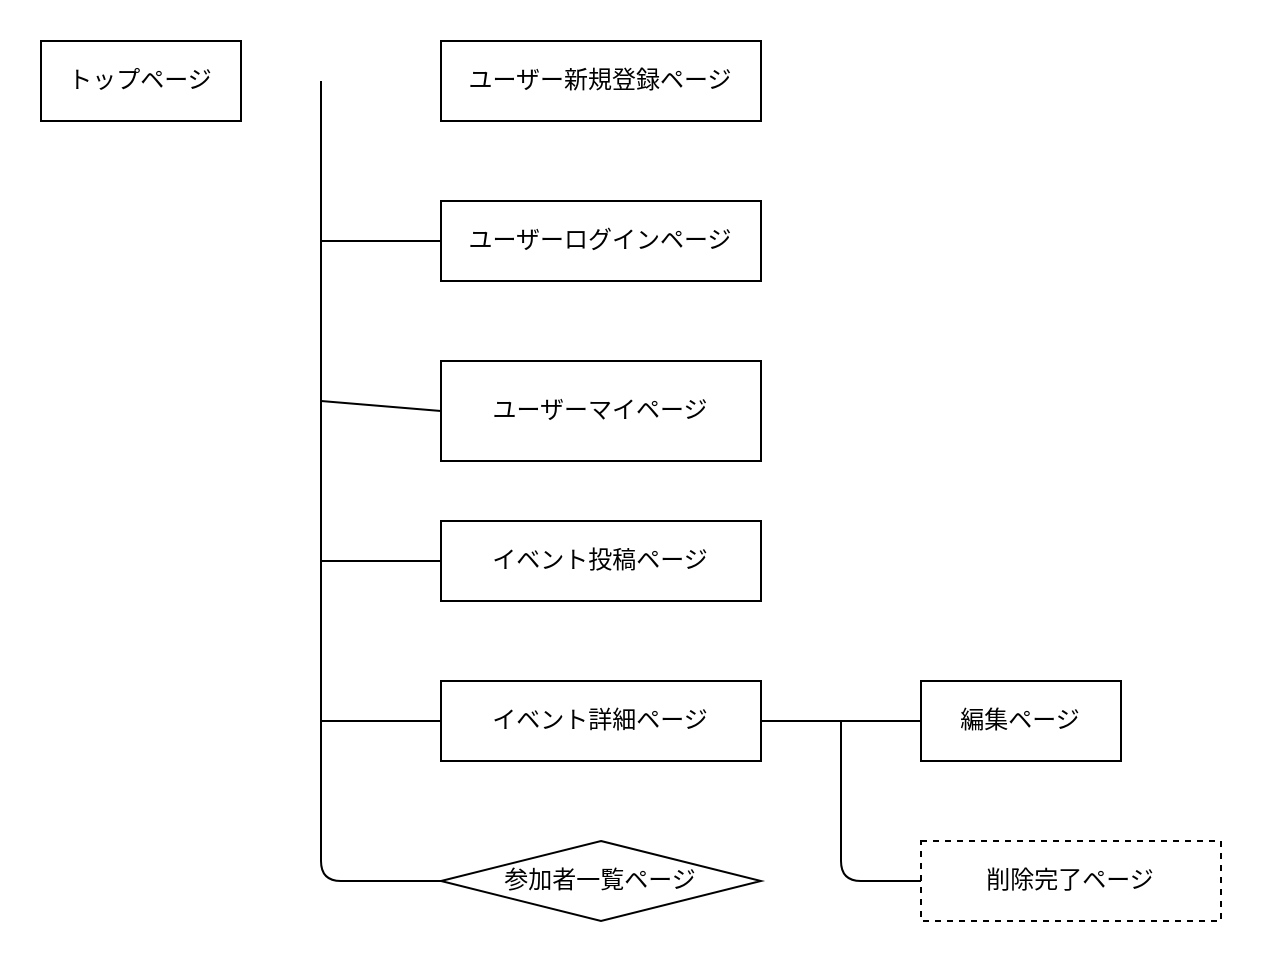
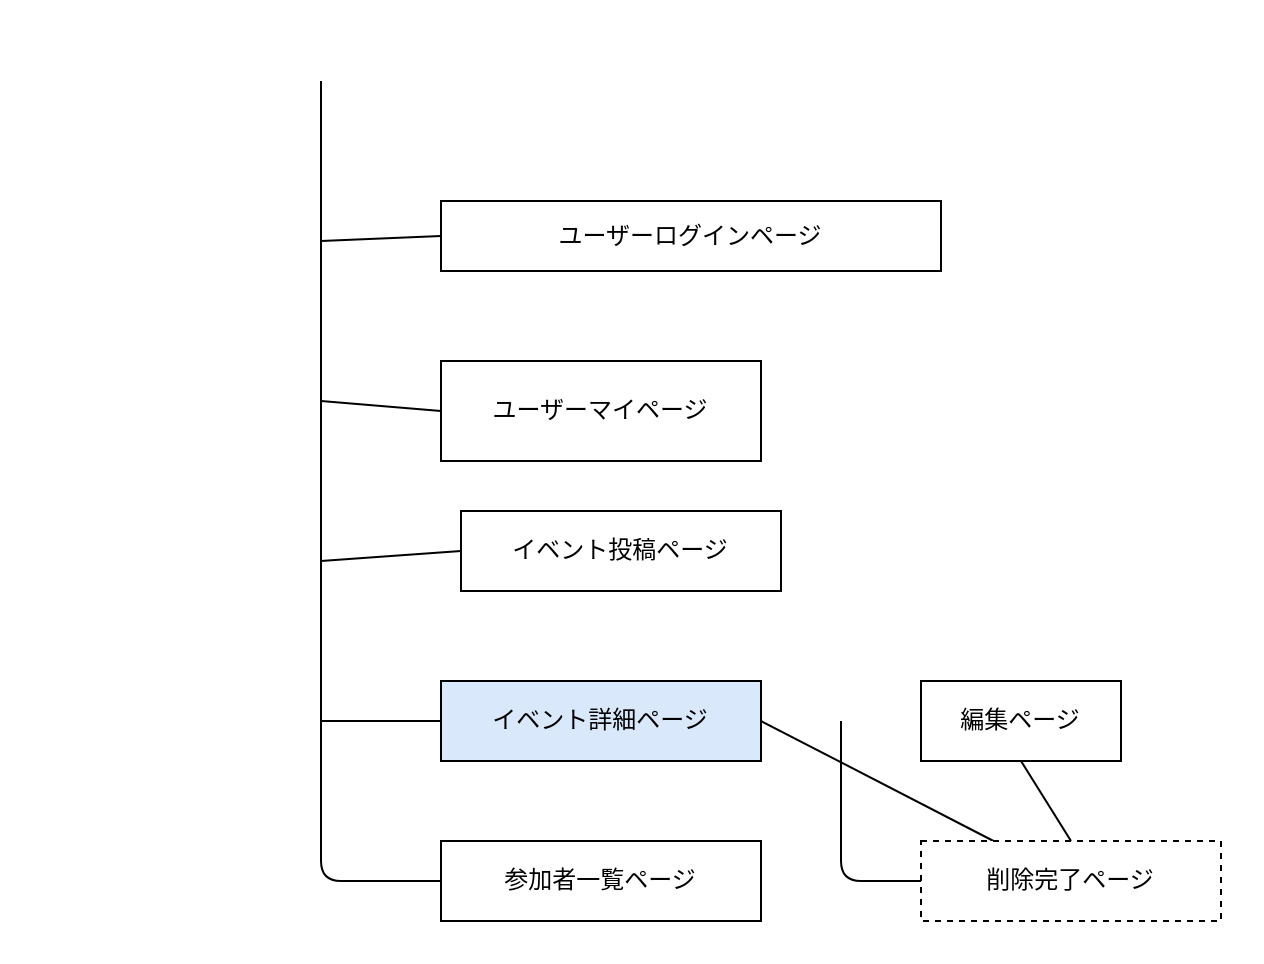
  <mxCell id="0" />
  <mxCell id="1" parent="0" />
- <mxCell id="2" value="トップページ" style="whiteSpace=wrap;html=1;align=center;" vertex="1" parent="1"><mxGeometry x="20" y="20" width="100" height="40" as="geometry" /></mxCell>
- <mxCell id="3" value="ユーザー新規登録ページ" style="whiteSpace=wrap;html=1;align=center;" vertex="1" parent="1"><mxGeometry x="220" y="20" width="160" height="40" as="geometry" /></mxCell>
  <mxCell id="4" style="edgeStyle=none;html=1;exitX=0;exitY=0.5;exitDx=0;exitDy=0;endArrow=none;endFill=0;" edge="1" parent="1" source="5"><mxGeometry relative="1" as="geometry"><mxPoint x="160" y="120" as="targetPoint" /></mxGeometry></mxCell>
- <mxCell id="5" value="ユーザーログインページ" style="whiteSpace=wrap;html=1;align=center;" vertex="1" parent="1"><mxGeometry x="220" y="100" width="160" height="40" as="geometry" /></mxCell>
+ <mxCell id="5" value="ユーザーログインページ" style="whiteSpace=wrap;html=1;align=center;" vertex="1" parent="1"><mxGeometry x="220" y="100" width="250" height="35" as="geometry" /></mxCell>
  <mxCell id="6" style="edgeStyle=none;html=1;exitX=0;exitY=0.5;exitDx=0;exitDy=0;endArrow=none;endFill=0;" edge="1" parent="1" source="7"><mxGeometry relative="1" as="geometry"><mxPoint x="160" y="200" as="targetPoint" /></mxGeometry></mxCell>
  <mxCell id="7" value="ユーザーマイページ" style="whiteSpace=wrap;html=1;align=center;" vertex="1" parent="1"><mxGeometry x="220" y="180" width="160" height="50" as="geometry" /></mxCell>
  <mxCell id="8" style="edgeStyle=none;html=1;exitX=0;exitY=0.5;exitDx=0;exitDy=0;endArrow=none;endFill=0;" edge="1" parent="1" source="9"><mxGeometry relative="1" as="geometry"><mxPoint x="160" y="280" as="targetPoint" /></mxGeometry></mxCell>
- <mxCell id="9" value="イベント投稿ページ" style="whiteSpace=wrap;html=1;align=center;" vertex="1" parent="1"><mxGeometry x="220" y="260" width="160" height="40" as="geometry" /></mxCell>
- <mxCell id="10" style="edgeStyle=none;html=1;exitX=1;exitY=0.5;exitDx=0;exitDy=0;entryX=0;entryY=0.5;entryDx=0;entryDy=0;endArrow=none;endFill=0;" edge="1" parent="1" source="12" target="14"><mxGeometry relative="1" as="geometry" /></mxCell>
+ <mxCell id="9" value="イベント投稿ページ" style="whiteSpace=wrap;html=1;align=center;" vertex="1" parent="1"><mxGeometry x="230" y="255" width="160" height="40" as="geometry" /></mxCell>
+ <mxCell id="10" style="edgeStyle=none;html=1;exitX=1;exitY=0.5;exitDx=0;exitDy=0;endArrow=none;endFill=0;" edge="1" parent="1" source="12" target="18"><mxGeometry relative="1" as="geometry" /></mxCell>
  <mxCell id="11" style="edgeStyle=none;html=1;exitX=0;exitY=0.5;exitDx=0;exitDy=0;endArrow=none;endFill=0;" edge="1" parent="1" source="12"><mxGeometry relative="1" as="geometry"><mxPoint x="160" y="360" as="targetPoint" /></mxGeometry></mxCell>
- <mxCell id="12" value="イベント詳細ページ" style="whiteSpace=wrap;html=1;align=center;" vertex="1" parent="1"><mxGeometry x="220" y="340" width="160" height="40" as="geometry" /></mxCell>
+ <mxCell id="12" value="イベント詳細ページ" style="whiteSpace=wrap;html=1;align=center;fillColor=#dae8fc;" vertex="1" parent="1"><mxGeometry x="220" y="340" width="160" height="40" as="geometry" /></mxCell>
+ <mxCell id="13" style="edgeStyle=none;html=1;exitX=0.5;exitY=1;exitDx=0;exitDy=0;entryX=0.5;entryY=0;entryDx=0;entryDy=0;endArrow=none;endFill=0;" edge="1" parent="1" source="14" target="18"><mxGeometry relative="1" as="geometry" /></mxCell>
  <mxCell id="14" value="編集ページ" style="whiteSpace=wrap;html=1;align=center;" vertex="1" parent="1"><mxGeometry x="460" y="340" width="100" height="40" as="geometry" /></mxCell>
  <mxCell id="15" style="edgeStyle=none;html=1;exitX=0;exitY=0.5;exitDx=0;exitDy=0;endArrow=none;endFill=0;" edge="1" parent="1" source="16"><mxGeometry relative="1" as="geometry"><mxPoint x="160" y="40" as="targetPoint" /><Array as="points"><mxPoint x="160" y="440" /></Array></mxGeometry></mxCell>
- <mxCell id="16" value="参加者一覧ページ" style="rhombus;whiteSpace=wrap;html=1;align=center;" vertex="1" parent="1"><mxGeometry x="220" y="420" width="160" height="40" as="geometry" /></mxCell>
+ <mxCell id="16" value="参加者一覧ページ" style="whiteSpace=wrap;html=1;align=center;" vertex="1" parent="1"><mxGeometry x="220" y="420" width="160" height="40" as="geometry" /></mxCell>
  <mxCell id="17" style="edgeStyle=none;html=1;exitX=0;exitY=0.5;exitDx=0;exitDy=0;endArrow=none;endFill=0;" edge="1" parent="1" source="18"><mxGeometry relative="1" as="geometry"><mxPoint x="420" y="360" as="targetPoint" /><Array as="points"><mxPoint x="420" y="440" /></Array></mxGeometry></mxCell>
  <mxCell id="18" value="削除完了ページ" style="whiteSpace=wrap;html=1;align=center;dashed=1;" vertex="1" parent="1"><mxGeometry x="460" y="420" width="150" height="40" as="geometry" /></mxCell>
